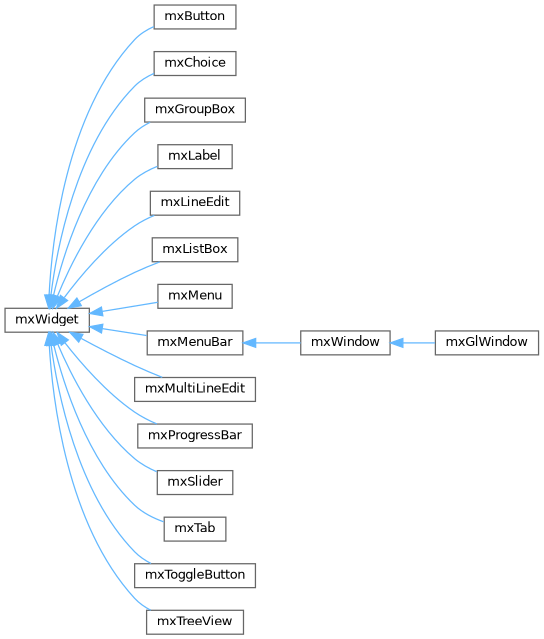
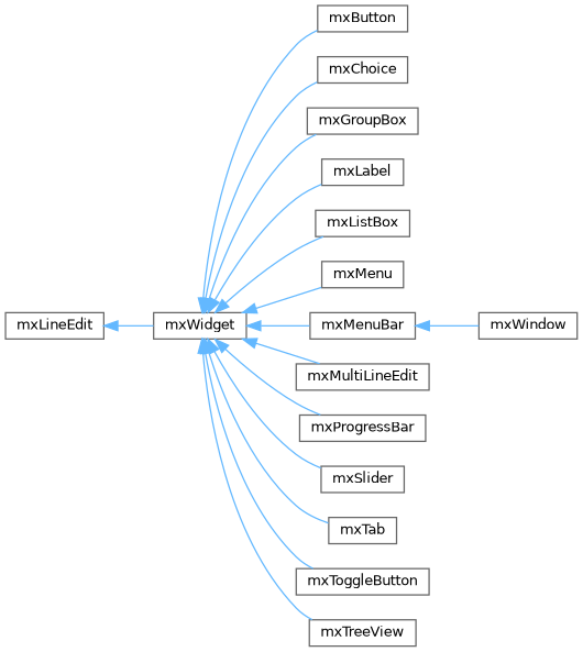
  digraph {
    rankdir=LR
    node [color=grey40 fillcolor=white fontname=Helvetica fontsize=10 shape=box style=filled]
    edge [color=steelblue1 dir=back fontname=Helvetica fontsize=10 labelfontname=Helvetica labelfontsize=10 style=solid]
    n1 [height=0.2 label=mxWidget width=0.4]
    n2 [height=0.2 label=mxButton width=0.4]
    n3 [height=0.2 label=mxChoice width=0.4]
    n4 [height=0.2 label=mxGroupBox width=0.4]
    n5 [height=0.2 label=mxLabel width=0.4]
    n6 [height=0.2 label=mxLineEdit width=0.4]
    n7 [height=0.2 label=mxListBox width=0.4]
    n8 [height=0.2 label=mxMenu width=0.4]
    n9 [height=0.2 label=mxMenuBar width=0.4]
    n10 [height=0.2 label=mxMultiLineEdit width=0.4]
    n11 [height=0.2 label=mxProgressBar width=0.4]
    n12 [height=0.2 label=mxSlider width=0.4]
    n13 [height=0.2 label=mxTab width=0.4]
    n14 [height=0.2 label=mxToggleButton width=0.4]
    n15 [height=0.2 label=mxTreeView width=0.4]
    n16 [height=0.2 label=mxWindow width=0.4]
-   n17 [height=0.2 label=mxGlWindow width=0.4]
    n1 -> n2
    n1 -> n3
    n1 -> n4
    n1 -> n5
-   n1 -> n6
+   n6 -> n1
    n1 -> n7
    n1 -> n8
    n1 -> n9
    n1 -> n10
    n1 -> n11
    n1 -> n12
    n1 -> n13
    n1 -> n14
    n1 -> n15
    n9 -> n16
-   n16 -> n17
  }
